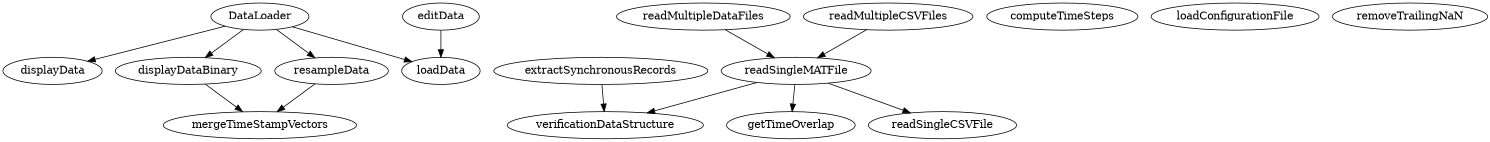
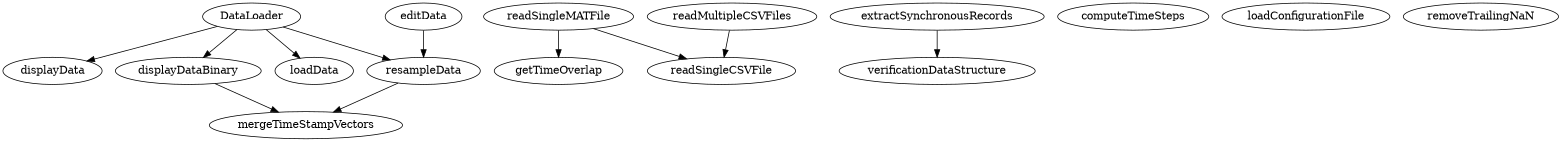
  digraph {
    DataLoader
    displayData
    displayDataBinary
    loadData
    resampleData
    mergeTimeStampVectors
    editData
-   readMultipleDataFiles
    readSingleMATFile
    extractSynchronousRecords
    verificationDataStructure
    getTimeOverlap
    readSingleCSVFile
    readMultipleCSVFiles
    computeTimeSteps
    loadConfigurationFile
    removeTrailingNaN
    DataLoader -> displayData
    DataLoader -> displayDataBinary
    DataLoader -> loadData
    DataLoader -> resampleData
    displayDataBinary -> mergeTimeStampVectors
    resampleData -> mergeTimeStampVectors
-   editData -> loadData
-   readMultipleDataFiles -> readSingleMATFile
-   readSingleMATFile -> verificationDataStructure
+   editData -> resampleData
    readSingleMATFile -> getTimeOverlap
    readSingleMATFile -> readSingleCSVFile
    extractSynchronousRecords -> verificationDataStructure
-   readMultipleCSVFiles -> readSingleMATFile
+   readMultipleCSVFiles -> readSingleCSVFile
  }
